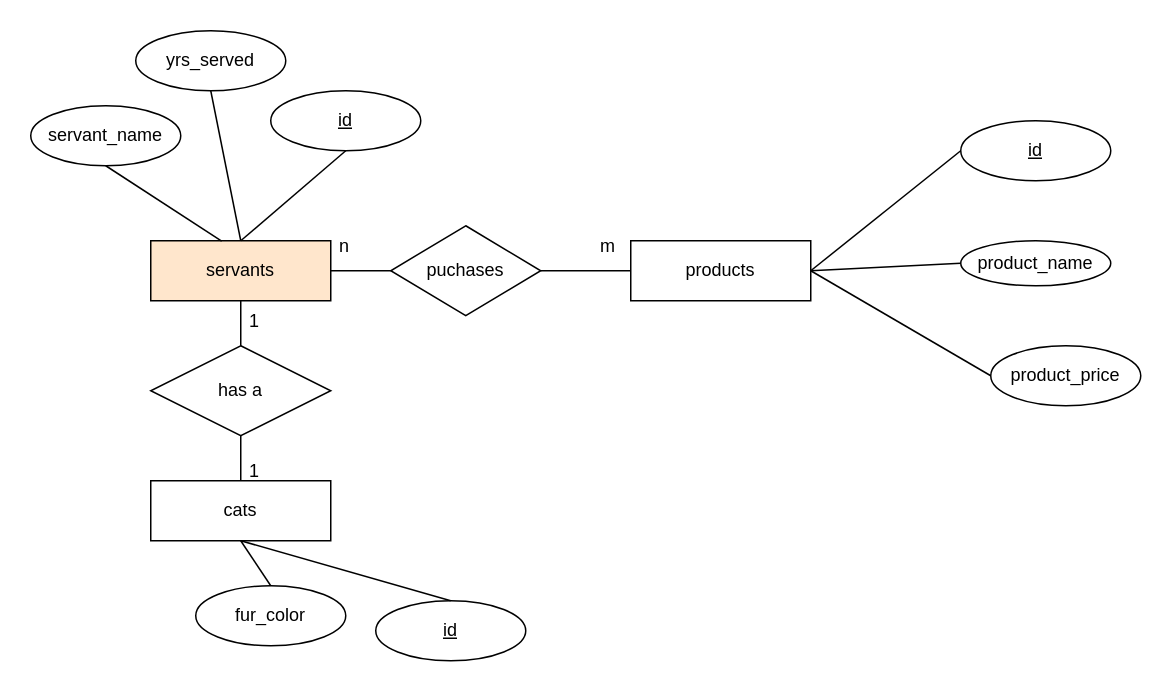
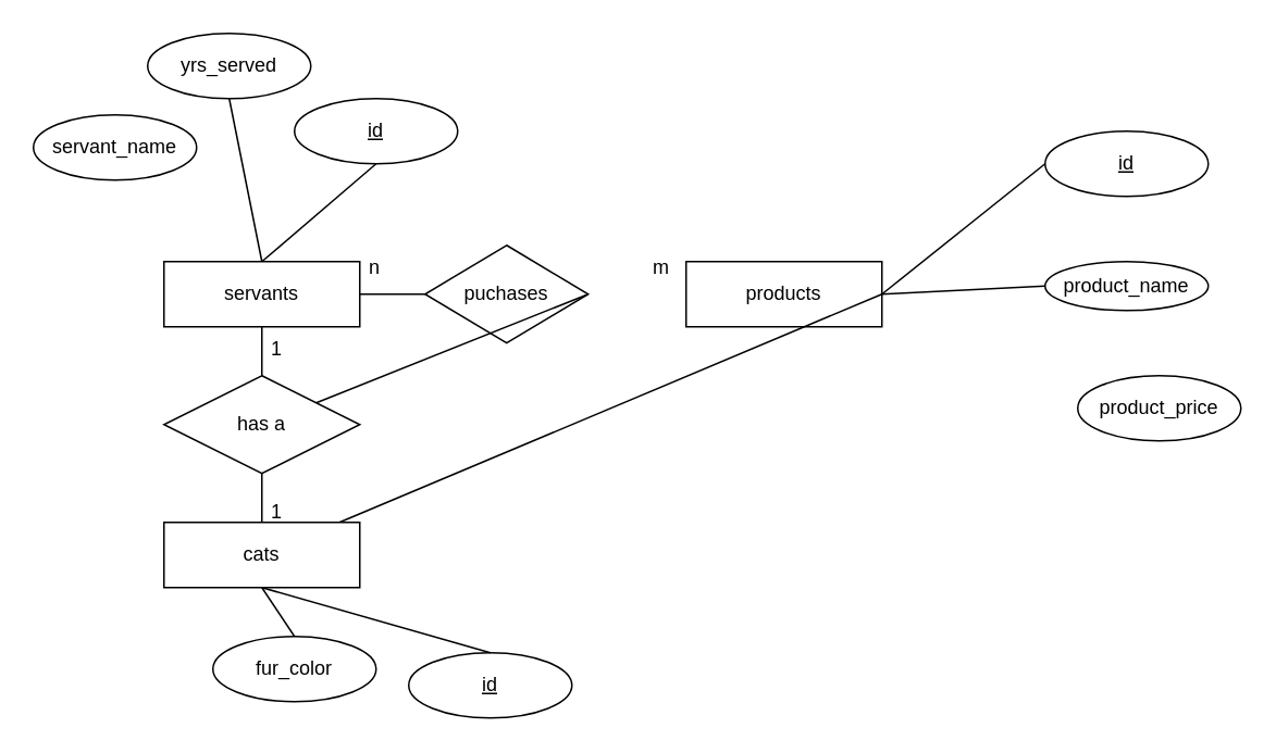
  <mxCell id="0" />
  <mxCell id="1" parent="0" />
- <mxCell id="2" value="servants" style="whiteSpace=wrap;html=1;align=center;fillColor=#ffe6cc;" vertex="1" parent="1"><mxGeometry x="100" y="160" width="120" height="40" as="geometry" /></mxCell>
+ <mxCell id="2" value="servants" style="whiteSpace=wrap;html=1;align=center;" vertex="1" parent="1"><mxGeometry x="100" y="160" width="120" height="40" as="geometry" /></mxCell>
  <mxCell id="3" value="yrs_served" style="ellipse;whiteSpace=wrap;html=1;align=center;" vertex="1" parent="1"><mxGeometry x="90" y="20" width="100" height="40" as="geometry" /></mxCell>
  <mxCell id="4" value="servant_name" style="ellipse;whiteSpace=wrap;html=1;align=center;" vertex="1" parent="1"><mxGeometry x="20" y="70" width="100" height="40" as="geometry" /></mxCell>
  <mxCell id="5" value="id" style="ellipse;whiteSpace=wrap;html=1;align=center;fontStyle=4;" vertex="1" parent="1"><mxGeometry x="180" y="60" width="100" height="40" as="geometry" /></mxCell>
- <mxCell id="6" value="" style="endArrow=none;html=1;rounded=0;entryX=0.5;entryY=1;entryDx=0;entryDy=0;exitX=0.394;exitY=0.007;exitDx=0;exitDy=0;exitPerimeter=0;" edge="1" parent="1" source="2" target="4"><mxGeometry relative="1" as="geometry"><mxPoint x="100" y="190" as="sourcePoint" /><mxPoint x="380" y="170" as="targetPoint" /></mxGeometry></mxCell>
  <mxCell id="7" value="" style="endArrow=none;html=1;rounded=0;exitX=0.5;exitY=0;exitDx=0;exitDy=0;entryX=0.5;entryY=1;entryDx=0;entryDy=0;" edge="1" parent="1" source="2" target="5"><mxGeometry relative="1" as="geometry"><mxPoint x="220" y="170" as="sourcePoint" /><mxPoint x="380" y="170" as="targetPoint" /></mxGeometry></mxCell>
  <mxCell id="8" value="products" style="whiteSpace=wrap;html=1;align=center;" vertex="1" parent="1"><mxGeometry x="420" y="160" width="120" height="40" as="geometry" /></mxCell>
  <mxCell id="9" value="product_name" style="ellipse;whiteSpace=wrap;html=1;align=center;" vertex="1" parent="1"><mxGeometry x="640" y="160" width="100" height="30" as="geometry" /></mxCell>
  <mxCell id="10" value="product_price" style="ellipse;whiteSpace=wrap;html=1;align=center;" vertex="1" parent="1"><mxGeometry x="660" y="230" width="100" height="40" as="geometry" /></mxCell>
  <mxCell id="11" value="id" style="ellipse;whiteSpace=wrap;html=1;align=center;fontStyle=4;" vertex="1" parent="1"><mxGeometry x="640" y="80" width="100" height="40" as="geometry" /></mxCell>
- <mxCell id="12" value="" style="endArrow=none;html=1;rounded=0;entryX=0;entryY=0.5;entryDx=0;entryDy=0;exitX=1;exitY=0.5;exitDx=0;exitDy=0;" edge="1" parent="1" source="8" target="10"><mxGeometry relative="1" as="geometry"><mxPoint x="610" y="240" as="sourcePoint" /><mxPoint x="680" y="170" as="targetPoint" /></mxGeometry></mxCell>
+ <mxCell id="12" value="" style="endArrow=none;html=1;rounded=0;exitX=1;exitY=0.5;exitDx=0;exitDy=0;" edge="1" parent="1" source="8" target="21"><mxGeometry relative="1" as="geometry"><mxPoint x="610" y="240" as="sourcePoint" /><mxPoint x="680" y="170" as="targetPoint" /></mxGeometry></mxCell>
  <mxCell id="13" value="" style="endArrow=none;html=1;rounded=0;exitX=1;exitY=0.5;exitDx=0;exitDy=0;entryX=0;entryY=0.5;entryDx=0;entryDy=0;" edge="1" parent="1" source="8" target="11"><mxGeometry relative="1" as="geometry"><mxPoint x="520" y="170" as="sourcePoint" /><mxPoint x="680" y="170" as="targetPoint" /></mxGeometry></mxCell>
  <mxCell id="14" value="" style="endArrow=none;html=1;rounded=0;exitX=1;exitY=0.5;exitDx=0;exitDy=0;entryX=0;entryY=0.5;entryDx=0;entryDy=0;" edge="1" parent="1" source="8" target="9"><mxGeometry relative="1" as="geometry"><mxPoint x="480" y="150" as="sourcePoint" /><mxPoint x="480" y="110" as="targetPoint" /></mxGeometry></mxCell>
  <mxCell id="15" value="puchases" style="shape=rhombus;perimeter=rhombusPerimeter;whiteSpace=wrap;html=1;align=center;" vertex="1" parent="1"><mxGeometry x="260" y="150" width="100" height="60" as="geometry" /></mxCell>
  <mxCell id="16" value="" style="endArrow=none;html=1;rounded=0;exitX=1;exitY=0.5;exitDx=0;exitDy=0;entryX=0;entryY=0.5;entryDx=0;entryDy=0;" edge="1" parent="1" source="2" target="15"><mxGeometry relative="1" as="geometry"><mxPoint x="240" y="170" as="sourcePoint" /><mxPoint x="260" y="160" as="targetPoint" /></mxGeometry></mxCell>
- <mxCell id="17" value="" style="endArrow=none;html=1;rounded=0;exitX=1;exitY=0.5;exitDx=0;exitDy=0;entryX=0;entryY=0.5;entryDx=0;entryDy=0;" edge="1" parent="1" source="15" target="8"><mxGeometry relative="1" as="geometry"><mxPoint x="230" y="170" as="sourcePoint" /><mxPoint x="270" y="170" as="targetPoint" /></mxGeometry></mxCell>
+ <mxCell id="17" value="" style="endArrow=none;html=1;rounded=0;exitX=1;exitY=0.5;exitDx=0;exitDy=0;" edge="1" parent="1" source="15" target="27"><mxGeometry relative="1" as="geometry"><mxPoint x="230" y="170" as="sourcePoint" /><mxPoint x="270" y="170" as="targetPoint" /></mxGeometry></mxCell>
  <mxCell id="18" value="n" style="text;strokeColor=none;fillColor=none;spacingLeft=4;spacingRight=4;overflow=hidden;rotatable=0;points=[[0,0.5],[1,0.5]];portConstraint=eastwest;fontSize=12;" vertex="1" parent="1"><mxGeometry x="220" y="150" width="20" height="30" as="geometry" /></mxCell>
  <mxCell id="19" value="m" style="text;strokeColor=none;fillColor=none;spacingLeft=4;spacingRight=4;overflow=hidden;rotatable=0;points=[[0,0.5],[1,0.5]];portConstraint=eastwest;fontSize=12;" vertex="1" parent="1"><mxGeometry x="394" y="150" width="20" height="30" as="geometry" /></mxCell>
  <mxCell id="20" style="edgeStyle=none;html=1;exitX=1;exitY=0.5;exitDx=0;exitDy=0;" edge="1" parent="1" source="21"><mxGeometry relative="1" as="geometry"><mxPoint x="220" y="340" as="targetPoint" /></mxGeometry></mxCell>
  <mxCell id="21" value="cats" style="whiteSpace=wrap;html=1;align=center;" vertex="1" parent="1"><mxGeometry x="100" y="320" width="120" height="40" as="geometry" /></mxCell>
  <mxCell id="22" value="fur_color" style="ellipse;whiteSpace=wrap;html=1;align=center;" vertex="1" parent="1"><mxGeometry x="130" y="390" width="100" height="40" as="geometry" /></mxCell>
  <mxCell id="23" value="id" style="ellipse;whiteSpace=wrap;html=1;align=center;fontStyle=4;" vertex="1" parent="1"><mxGeometry x="250" y="400" width="100" height="40" as="geometry" /></mxCell>
  <mxCell id="24" value="" style="endArrow=none;html=1;rounded=0;exitX=0.5;exitY=1;exitDx=0;exitDy=0;entryX=0.5;entryY=0;entryDx=0;entryDy=0;" edge="1" parent="1" source="21" target="22"><mxGeometry relative="1" as="geometry"><mxPoint x="230" y="340" as="sourcePoint" /><mxPoint x="390" y="340" as="targetPoint" /></mxGeometry></mxCell>
  <mxCell id="25" value="" style="endArrow=none;html=1;rounded=0;entryX=0.5;entryY=0;entryDx=0;entryDy=0;exitX=0.5;exitY=1;exitDx=0;exitDy=0;" edge="1" parent="1" source="21" target="23"><mxGeometry relative="1" as="geometry"><mxPoint x="240" y="360" as="sourcePoint" /><mxPoint x="390" y="340" as="targetPoint" /></mxGeometry></mxCell>
  <mxCell id="26" value="1" style="text;strokeColor=none;fillColor=none;spacingLeft=4;spacingRight=4;overflow=hidden;rotatable=0;points=[[0,0.5],[1,0.5]];portConstraint=eastwest;fontSize=12;" vertex="1" parent="1"><mxGeometry x="160" y="300" width="20" height="20" as="geometry" /></mxCell>
  <mxCell id="27" value="has a" style="shape=rhombus;perimeter=rhombusPerimeter;whiteSpace=wrap;html=1;align=center;" vertex="1" parent="1"><mxGeometry x="100" y="230" width="120" height="60" as="geometry" /></mxCell>
  <mxCell id="28" value="" style="endArrow=none;html=1;rounded=0;exitX=0.5;exitY=0;exitDx=0;exitDy=0;entryX=0.5;entryY=1;entryDx=0;entryDy=0;" edge="1" parent="1" source="2" target="3"><mxGeometry relative="1" as="geometry"><mxPoint x="220" y="190" as="sourcePoint" /><mxPoint x="270" y="170" as="targetPoint" /><Array as="points"><mxPoint x="150" y="110" /></Array></mxGeometry></mxCell>
  <mxCell id="29" value="" style="endArrow=none;html=1;rounded=0;exitX=0.5;exitY=0;exitDx=0;exitDy=0;entryX=0.5;entryY=1;entryDx=0;entryDy=0;" edge="1" parent="1" source="27" target="2"><mxGeometry relative="1" as="geometry"><mxPoint x="205" y="250" as="sourcePoint" /><mxPoint x="255" y="230" as="targetPoint" /></mxGeometry></mxCell>
  <mxCell id="30" value="" style="endArrow=none;html=1;rounded=0;exitX=0.5;exitY=0;exitDx=0;exitDy=0;entryX=0.5;entryY=1;entryDx=0;entryDy=0;" edge="1" parent="1" source="21" target="27"><mxGeometry relative="1" as="geometry"><mxPoint x="215" y="260" as="sourcePoint" /><mxPoint x="265" y="240" as="targetPoint" /></mxGeometry></mxCell>
  <mxCell id="31" value="1" style="text;strokeColor=none;fillColor=none;spacingLeft=4;spacingRight=4;overflow=hidden;rotatable=0;points=[[0,0.5],[1,0.5]];portConstraint=eastwest;fontSize=12;" vertex="1" parent="1"><mxGeometry x="160" y="200" width="20" height="20" as="geometry" /></mxCell>
